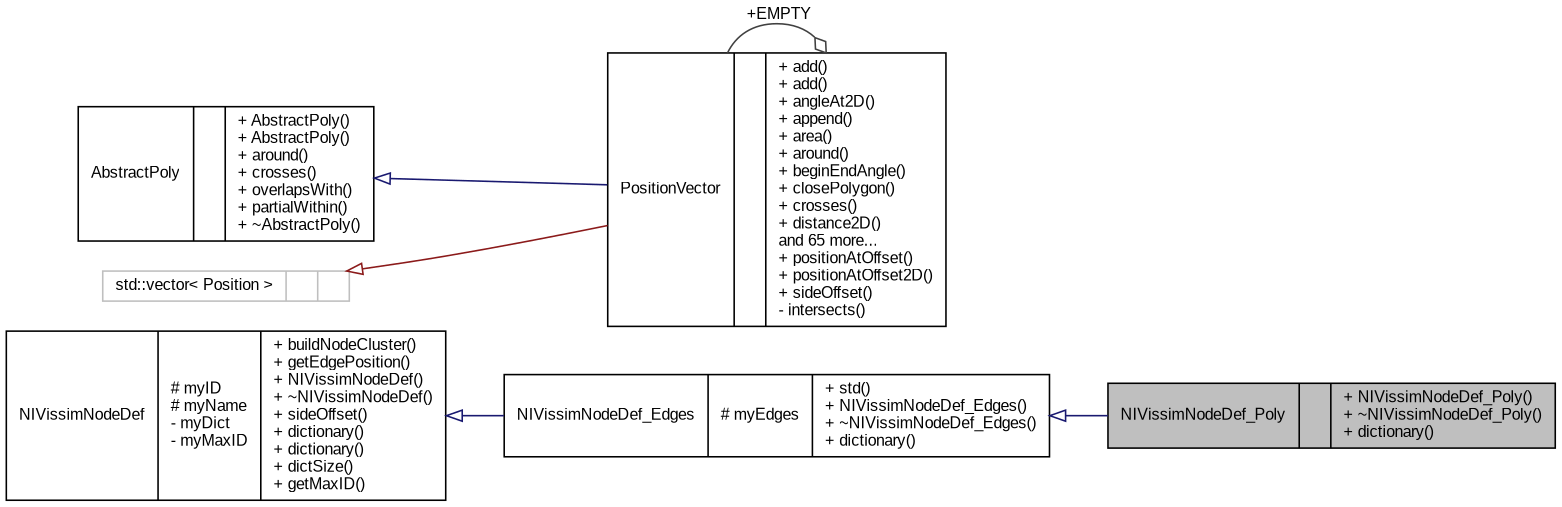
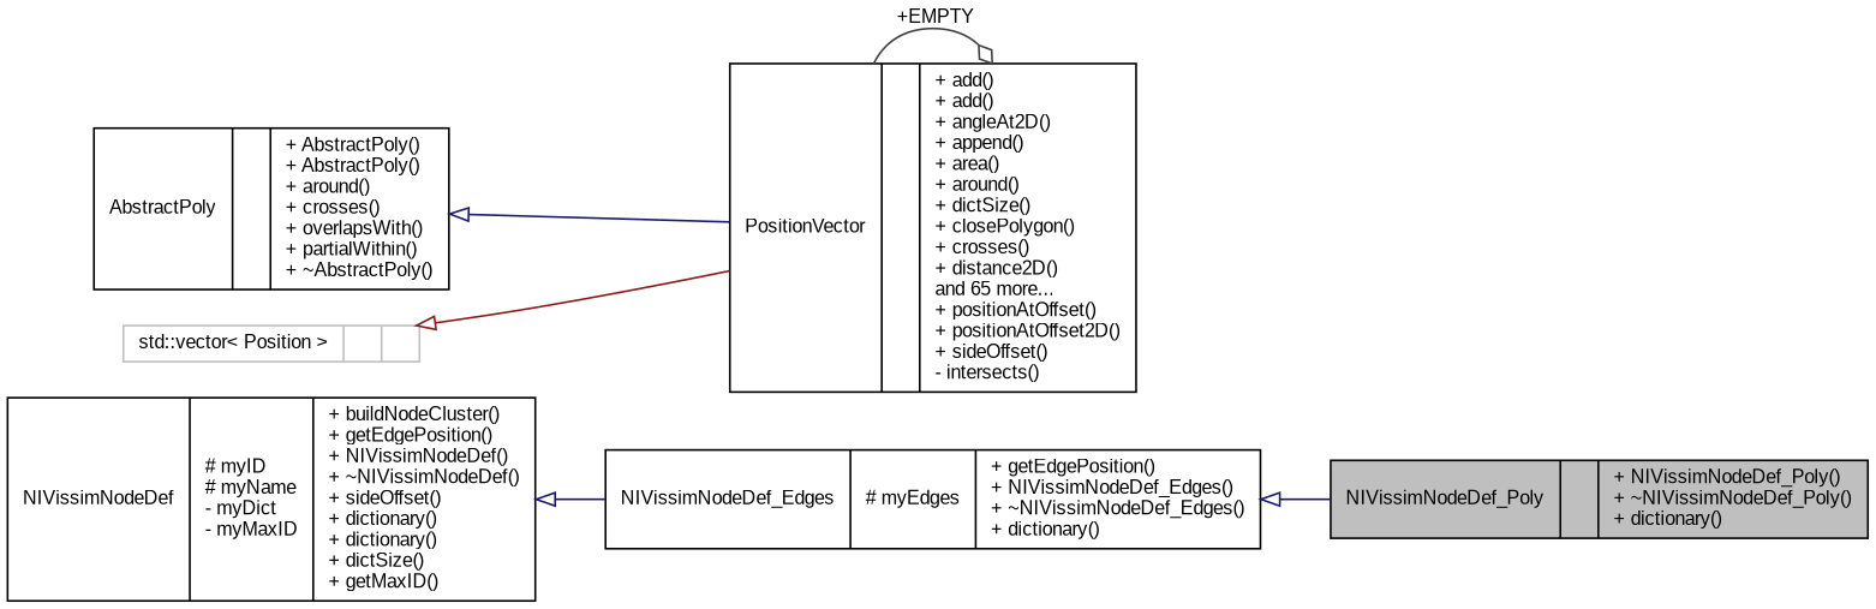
  digraph {
    fontname="Liberation Sans"
    rankdir=LR
    node [color=black fillcolor=white fontname="Liberation Sans" fontsize=10 shape=record style=filled]
    edge [arrowtail=onormal color=midnightblue dir=back fontname="Liberation Sans" fontsize=10 labelfontname=Helvetica labelfontsize=10 style=solid]
    n1 [fillcolor=grey75 fontcolor=black height=0.2 label="{NIVissimNodeDef_Poly\n||+ NIVissimNodeDef_Poly()\l+ ~NIVissimNodeDef_Poly()\l+ dictionary()\l}" width=0.4]
-   n2 [height=0.2 label="{NIVissimNodeDef_Edges\n|# myEdges\l|+ std()\l+ NIVissimNodeDef_Edges()\l+ ~NIVissimNodeDef_Edges()\l+ dictionary()\l}" width=0.4]
+   n2 [height=0.2 label="{NIVissimNodeDef_Edges\n|# myEdges\l|+ getEdgePosition()\l+ NIVissimNodeDef_Edges()\l+ ~NIVissimNodeDef_Edges()\l+ dictionary()\l}" width=0.4]
    n3 [height=0.2 label="{NIVissimNodeDef\n|# myID\l# myName\l- myDict\l- myMaxID\l|+ buildNodeCluster()\l+ getEdgePosition()\l+ NIVissimNodeDef()\l+ ~NIVissimNodeDef()\l+ sideOffset()\l+ dictionary()\l+ dictionary()\l+ dictSize()\l+ getMaxID()\l}" width=0.4]
-   n4 [height=0.2 label="{PositionVector\n||+ add()\l+ add()\l+ angleAt2D()\l+ append()\l+ area()\l+ around()\l+ beginEndAngle()\l+ closePolygon()\l+ crosses()\l+ distance2D()\land 65 more...\l+ positionAtOffset()\l+ positionAtOffset2D()\l+ sideOffset()\l- intersects()\l}" width=0.4]
+   n4 [height=0.2 label="{PositionVector\n||+ add()\l+ add()\l+ angleAt2D()\l+ append()\l+ area()\l+ around()\l+ dictSize()\l+ closePolygon()\l+ crosses()\l+ distance2D()\land 65 more...\l+ positionAtOffset()\l+ positionAtOffset2D()\l+ sideOffset()\l- intersects()\l}" width=0.4]
    n5 [height=0.2 label="{AbstractPoly\n||+ AbstractPoly()\l+ AbstractPoly()\l+ around()\l+ crosses()\l+ overlapsWith()\l+ partialWithin()\l+ ~AbstractPoly()\l}" width=0.4]
    n6 [color=grey75 height=0.2 label="{std::vector\< Position \>\n||}" width=0.4]
    n2 -> n1
    n3 -> n2
    n4 -> n4 [arrowhead=odiamond color=grey25 label=" +EMPTY" arrowtail="" dir=""]
    n5 -> n4
    n6 -> n4 [color=firebrick4]
  }
